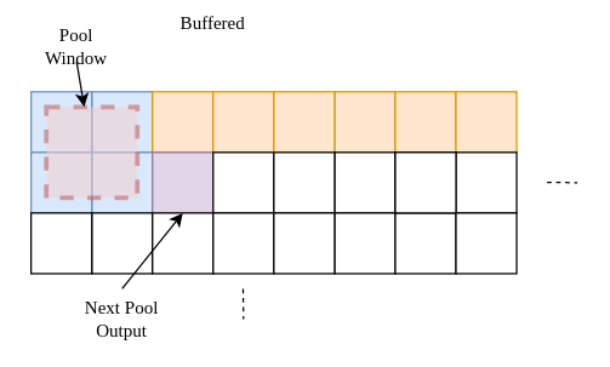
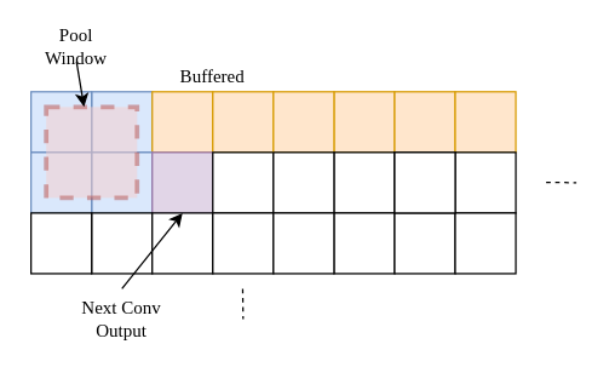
  <mxCell id="0" />
  <mxCell id="1" parent="0" />
  <mxCell id="2" value="" style="whiteSpace=wrap;html=1;aspect=fixed;fontFamily=Times;FType=g;fillColor=#dae8fc;strokeColor=#6c8ebf;" vertex="1" parent="1"><mxGeometry x="60" y="60" width="40" height="40" as="geometry" /></mxCell>
  <mxCell id="3" value="" style="whiteSpace=wrap;html=1;aspect=fixed;fontFamily=Times;FType=g;fillColor=#ffe6cc;strokeColor=#d79b00;" vertex="1" parent="1"><mxGeometry x="100" y="60" width="40" height="40" as="geometry" /></mxCell>
  <mxCell id="4" value="" style="whiteSpace=wrap;html=1;aspect=fixed;fontFamily=Times;FType=g;fillColor=#ffe6cc;strokeColor=#d79b00;" vertex="1" parent="1"><mxGeometry x="140" y="60" width="40" height="40" as="geometry" /></mxCell>
  <mxCell id="5" value="" style="whiteSpace=wrap;html=1;aspect=fixed;fontFamily=Times;FType=g;fillColor=#dae8fc;strokeColor=#6c8ebf;" vertex="1" parent="1"><mxGeometry x="20" y="60" width="40" height="40" as="geometry" /></mxCell>
  <mxCell id="6" value="" style="whiteSpace=wrap;html=1;aspect=fixed;fontFamily=Times;FType=g;fillColor=#dae8fc;strokeColor=#6c8ebf;" vertex="1" parent="1"><mxGeometry x="60" y="100" width="40" height="40" as="geometry" /></mxCell>
  <mxCell id="7" value="" style="whiteSpace=wrap;html=1;aspect=fixed;fontFamily=Times;FType=g;fillColor=#e1d5e7;strokeColor=#9673a6;" vertex="1" parent="1"><mxGeometry x="100" y="100" width="40" height="40" as="geometry" /></mxCell>
  <mxCell id="8" value="" style="whiteSpace=wrap;html=1;aspect=fixed;fontFamily=Times;FType=g;" vertex="1" parent="1"><mxGeometry x="140" y="100" width="40" height="40" as="geometry" /></mxCell>
  <mxCell id="9" value="" style="whiteSpace=wrap;html=1;aspect=fixed;fontFamily=Times;FType=g;fillColor=#dae8fc;strokeColor=#6c8ebf;" vertex="1" parent="1"><mxGeometry x="20" y="100" width="40" height="40" as="geometry" /></mxCell>
  <mxCell id="10" value="" style="whiteSpace=wrap;html=1;aspect=fixed;fontFamily=Times;FType=g;" vertex="1" parent="1"><mxGeometry x="60" y="140" width="40" height="40" as="geometry" /></mxCell>
  <mxCell id="11" value="" style="whiteSpace=wrap;html=1;aspect=fixed;fontFamily=Times;FType=g;" vertex="1" parent="1"><mxGeometry x="100" y="140" width="40" height="40" as="geometry" /></mxCell>
  <mxCell id="12" value="" style="whiteSpace=wrap;html=1;aspect=fixed;fontFamily=Times;FType=g;" vertex="1" parent="1"><mxGeometry x="140" y="140" width="40" height="40" as="geometry" /></mxCell>
  <mxCell id="13" value="" style="whiteSpace=wrap;html=1;aspect=fixed;fontFamily=Times;FType=g;" vertex="1" parent="1"><mxGeometry x="20" y="140" width="40" height="40" as="geometry" /></mxCell>
  <mxCell id="14" value="" style="whiteSpace=wrap;html=1;aspect=fixed;fontFamily=Times;FType=g;fillColor=#ffe6cc;strokeColor=#d79b00;" vertex="1" parent="1"><mxGeometry x="220" y="60" width="40" height="40" as="geometry" /></mxCell>
  <mxCell id="15" value="" style="whiteSpace=wrap;html=1;aspect=fixed;fontFamily=Times;FType=g;fillColor=#ffe6cc;strokeColor=#d79b00;" vertex="1" parent="1"><mxGeometry x="260" y="60" width="40" height="40" as="geometry" /></mxCell>
  <mxCell id="16" value="" style="whiteSpace=wrap;html=1;aspect=fixed;fontFamily=Times;FType=g;fillColor=#ffe6cc;strokeColor=#d79b00;" vertex="1" parent="1"><mxGeometry x="300" y="60" width="40" height="40" as="geometry" /></mxCell>
  <mxCell id="17" value="" style="whiteSpace=wrap;html=1;aspect=fixed;fontFamily=Times;FType=g;fillColor=#ffe6cc;strokeColor=#d79b00;" vertex="1" parent="1"><mxGeometry x="180" y="60" width="40" height="40" as="geometry" /></mxCell>
  <mxCell id="18" value="" style="whiteSpace=wrap;html=1;aspect=fixed;fontFamily=Times;FType=g;" vertex="1" parent="1"><mxGeometry x="220" y="100" width="40" height="40" as="geometry" /></mxCell>
  <mxCell id="19" value="" style="whiteSpace=wrap;html=1;aspect=fixed;fontFamily=Times;FType=g;" vertex="1" parent="1"><mxGeometry x="260" y="100" width="40" height="40" as="geometry" /></mxCell>
  <mxCell id="20" value="" style="whiteSpace=wrap;html=1;aspect=fixed;fontFamily=Times;FType=g;" vertex="1" parent="1"><mxGeometry x="300" y="100" width="40" height="40" as="geometry" /></mxCell>
  <mxCell id="21" value="" style="whiteSpace=wrap;html=1;aspect=fixed;fontFamily=Times;FType=g;" vertex="1" parent="1"><mxGeometry x="180" y="100" width="40" height="40" as="geometry" /></mxCell>
  <mxCell id="22" value="" style="whiteSpace=wrap;html=1;aspect=fixed;fontFamily=Times;FType=g;" vertex="1" parent="1"><mxGeometry x="220" y="140" width="40" height="40" as="geometry" /></mxCell>
  <mxCell id="23" value="" style="whiteSpace=wrap;html=1;aspect=fixed;fontFamily=Times;FType=g;" vertex="1" parent="1"><mxGeometry x="260" y="140" width="40" height="40" as="geometry" /></mxCell>
  <mxCell id="24" value="" style="whiteSpace=wrap;html=1;aspect=fixed;fontFamily=Times;FType=g;" vertex="1" parent="1"><mxGeometry x="300" y="140" width="40" height="40" as="geometry" /></mxCell>
  <mxCell id="25" value="" style="whiteSpace=wrap;html=1;aspect=fixed;fontFamily=Times;FType=g;" vertex="1" parent="1"><mxGeometry x="180" y="140" width="40" height="40" as="geometry" /></mxCell>
  <mxCell id="26" value="" style="whiteSpace=wrap;html=1;aspect=fixed;fontFamily=Times;FType=g;" vertex="1" parent="1"><mxGeometry x="260" y="100" width="40" height="40" as="geometry" /></mxCell>
  <mxCell id="27" value="" style="whiteSpace=wrap;html=1;aspect=fixed;fillColor=#f8cecc;strokeColor=#b85450;dashed=1;strokeWidth=3;opacity=50;" vertex="1" parent="1"><mxGeometry x="30" y="70" width="60" height="60" as="geometry" /></mxCell>
  <mxCell id="28" value="" style="endArrow=none;dashed=1;html=1;" edge="1" parent="1"><mxGeometry width="50" height="50" relative="1" as="geometry"><mxPoint x="360" y="119.71" as="sourcePoint" /><mxPoint x="380" y="120" as="targetPoint" /></mxGeometry></mxCell>
  <mxCell id="29" value="" style="endArrow=none;dashed=1;html=1;" edge="1" parent="1"><mxGeometry width="50" height="50" relative="1" as="geometry"><mxPoint x="159.71" y="190" as="sourcePoint" /><mxPoint x="160" y="210" as="targetPoint" /></mxGeometry></mxCell>
- <mxCell id="30" value="Buffered" style="text;html=1;strokeColor=none;fillColor=none;align=center;verticalAlign=middle;whiteSpace=wrap;rounded=0;dashed=1;opacity=50;fontFamily=Times;" vertex="1" parent="1"><mxGeometry x="110" y="5" width="60" height="20" as="geometry" /></mxCell>
+ <mxCell id="30" value="Buffered" style="text;html=1;strokeColor=none;fillColor=none;align=center;verticalAlign=middle;whiteSpace=wrap;rounded=0;dashed=1;opacity=50;fontFamily=Times;" vertex="1" parent="1"><mxGeometry x="110" y="40" width="60" height="20" as="geometry" /></mxCell>
  <mxCell id="31" value="Pool Window" style="text;html=1;strokeColor=none;fillColor=none;align=center;verticalAlign=middle;whiteSpace=wrap;rounded=0;dashed=1;opacity=50;fontFamily=Times;" vertex="1" parent="1"><mxGeometry x="20" y="20" width="60" height="20" as="geometry" /></mxCell>
- <mxCell id="32" value="Next Pool Output" style="text;html=1;strokeColor=none;fillColor=none;align=center;verticalAlign=middle;whiteSpace=wrap;rounded=0;dashed=1;opacity=50;fontFamily=Times;" vertex="1" parent="1"><mxGeometry x="50" y="200" width="60" height="20" as="geometry" /></mxCell>
+ <mxCell id="32" value="Next Conv Output" style="text;html=1;strokeColor=none;fillColor=none;align=center;verticalAlign=middle;whiteSpace=wrap;rounded=0;dashed=1;opacity=50;fontFamily=Times;" vertex="1" parent="1"><mxGeometry x="50" y="200" width="60" height="20" as="geometry" /></mxCell>
  <mxCell id="33" value="" style="endArrow=classic;html=1;entryX=0.5;entryY=0;entryDx=0;entryDy=0;" edge="1" parent="1" target="11"><mxGeometry width="50" height="50" relative="1" as="geometry"><mxPoint x="80" y="190" as="sourcePoint" /><mxPoint x="130" y="140" as="targetPoint" /></mxGeometry></mxCell>
  <mxCell id="34" value="" style="endArrow=classic;html=1;exitX=0.5;exitY=1;exitDx=0;exitDy=0;" edge="1" parent="1" source="31" target="27"><mxGeometry width="50" height="50" relative="1" as="geometry"><mxPoint x="55" y="50" as="sourcePoint" /><mxPoint x="105" y="0" as="targetPoint" /></mxGeometry></mxCell>
